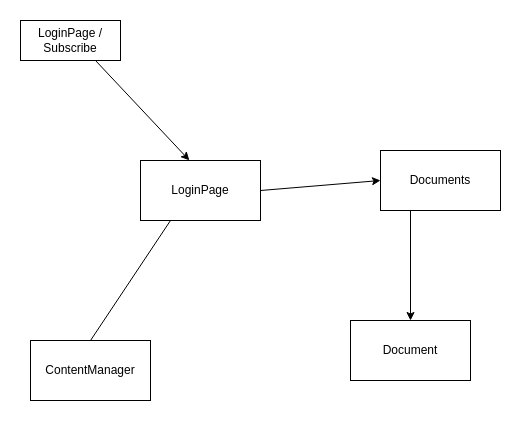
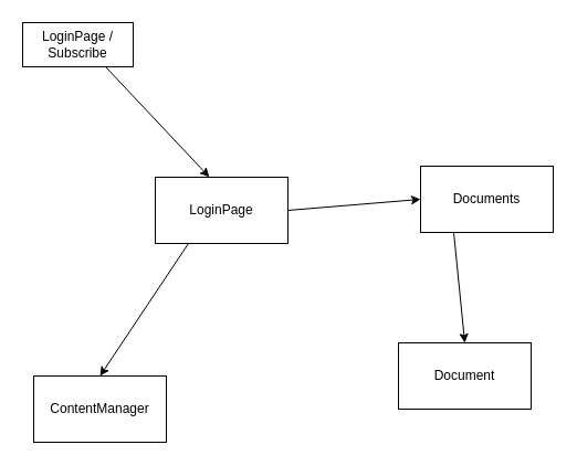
  <mxCell id="0" />
  <mxCell id="1" parent="0" />
  <mxCell id="2" value="LoginPage / Subscribe" style="rounded=0;whiteSpace=wrap;html=1;" vertex="1" parent="1"><mxGeometry x="20" y="20" width="100" height="40" as="geometry" /></mxCell>
  <mxCell id="3" value="LoginPage" style="rounded=0;whiteSpace=wrap;html=1;" vertex="1" parent="1"><mxGeometry x="140" y="160" width="120" height="60" as="geometry" /></mxCell>
  <mxCell id="4" value="" style="endArrow=classic;html=1;rounded=0;exitX=0.75;exitY=1;exitDx=0;exitDy=0;entryX=0.407;entryY=-0.003;entryDx=0;entryDy=0;entryPerimeter=0;" edge="1" parent="1" source="2" target="3"><mxGeometry width="50" height="50" relative="1" as="geometry"><mxPoint x="260" y="270" as="sourcePoint" /><mxPoint x="310" y="220" as="targetPoint" /></mxGeometry></mxCell>
  <mxCell id="5" value="Documents" style="rounded=0;whiteSpace=wrap;html=1;" vertex="1" parent="1"><mxGeometry x="380" y="150" width="120" height="60" as="geometry" /></mxCell>
  <mxCell id="6" value="" style="endArrow=classic;html=1;rounded=0;exitX=1;exitY=0.5;exitDx=0;exitDy=0;entryX=0;entryY=0.5;entryDx=0;entryDy=0;" edge="1" parent="1" source="3" target="5"><mxGeometry width="50" height="50" relative="1" as="geometry"><mxPoint x="260" y="270" as="sourcePoint" /><mxPoint x="310" y="220" as="targetPoint" /></mxGeometry></mxCell>
  <mxCell id="7" value="ContentManager" style="rounded=0;whiteSpace=wrap;html=1;" vertex="1" parent="1"><mxGeometry x="30" y="340" width="120" height="60" as="geometry" /></mxCell>
- <mxCell id="8" value="" style="endArrow=none;html=1;rounded=0;entryX=0.5;entryY=0;entryDx=0;entryDy=0;exitX=0.25;exitY=1;exitDx=0;exitDy=0;" edge="1" parent="1" source="3" target="7"><mxGeometry width="50" height="50" relative="1" as="geometry"><mxPoint x="260" y="270" as="sourcePoint" /><mxPoint x="90" y="330" as="targetPoint" /></mxGeometry></mxCell>
- <mxCell id="9" value="Document" style="rounded=0;whiteSpace=wrap;html=1;" vertex="1" parent="1"><mxGeometry x="350" y="320" width="120" height="60" as="geometry" /></mxCell>
+ <mxCell id="8" value="" style="endArrow=classic;html=1;rounded=0;entryX=0.5;entryY=0;entryDx=0;entryDy=0;exitX=0.25;exitY=1;exitDx=0;exitDy=0;" edge="1" parent="1" source="3" target="7"><mxGeometry width="50" height="50" relative="1" as="geometry"><mxPoint x="260" y="270" as="sourcePoint" /><mxPoint x="90" y="330" as="targetPoint" /></mxGeometry></mxCell>
+ <mxCell id="9" value="Document" style="rounded=0;whiteSpace=wrap;html=1;" vertex="1" parent="1"><mxGeometry x="360" y="310" width="120" height="60" as="geometry" /></mxCell>
  <mxCell id="10" value="" style="endArrow=classic;html=1;rounded=0;entryX=0.5;entryY=0;entryDx=0;entryDy=0;exitX=0.25;exitY=1;exitDx=0;exitDy=0;" edge="1" parent="1" source="5" target="9"><mxGeometry width="50" height="50" relative="1" as="geometry"><mxPoint x="260" y="270" as="sourcePoint" /><mxPoint x="310" y="220" as="targetPoint" /></mxGeometry></mxCell>
